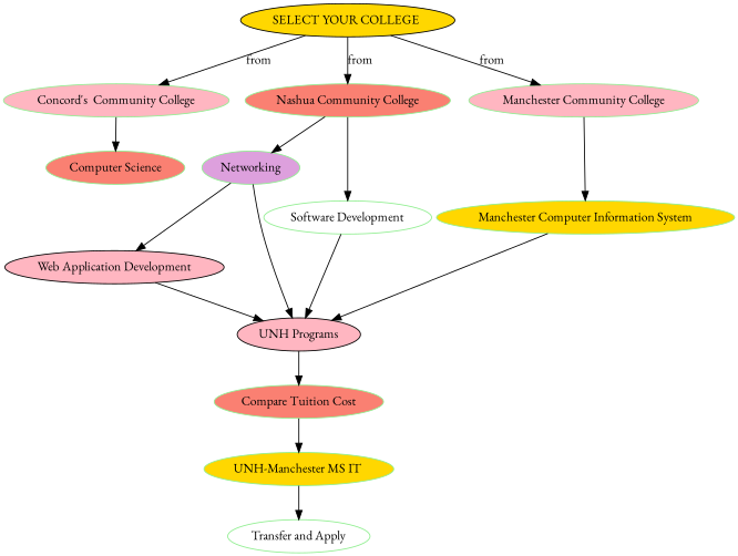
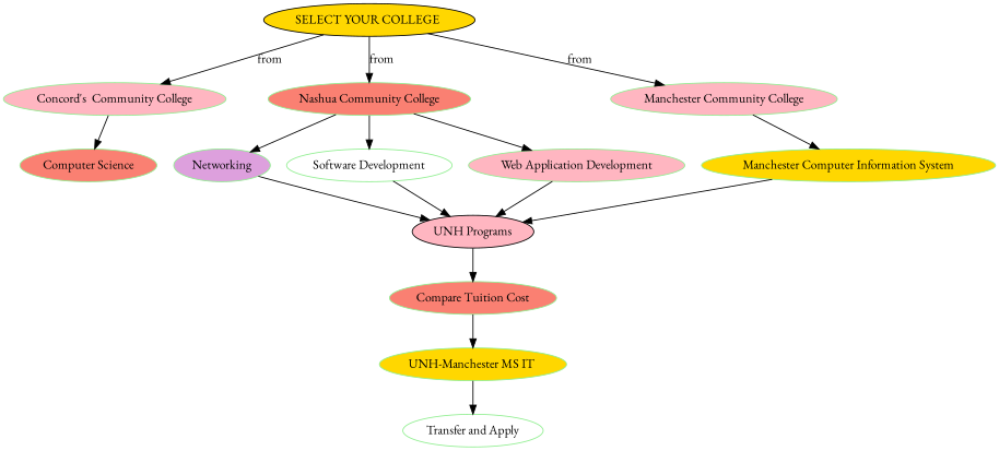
  digraph {
    fontname="EB Garamond"
    node [fillcolor=lightpink fontname="EB Garamond" style=filled color=lightgreen]
    edge [fontname="EB Garamond"]
    n1 [fillcolor=gold label="SELECT YOUR COLLEGE " color=""]
    n2 [label="Concord's  Community College"]
    n3 [fillcolor=salmon label="Nashua Community College"]
    n4 [label="Manchester Community College"]
    n5 [fillcolor=salmon label="Computer Science"]
    n6 [fillcolor=plum label=Networking]
    n7 [fillcolor=white label="Software Development"]
-   n8 [color=black label="Web Application Development"]
+   n8 [label="Web Application Development"]
    n9 [fillcolor=gold label="Manchester Computer Information System"]
    n10 [label="UNH Programs" color=""]
    n11 [fillcolor=white label="Transfer and Apply"]
    n12 [fillcolor=gold label="UNH-Manchester MS IT "]
    n13 [fillcolor=salmon label="Compare Tuition Cost"]
    n1 -> n2 [label=from]
    n1 -> n3 [label=from]
    n1 -> n4 [label=from]
    n2 -> n5
    n3 -> n6
    n3 -> n7
-   n6 -> n8
+   n3 -> n8
    n4 -> n9
    n6 -> n10
    n7 -> n10
    n8 -> n10
    n9 -> n10
    n10 -> n13
    n12 -> n11
    n13 -> n12
  }
